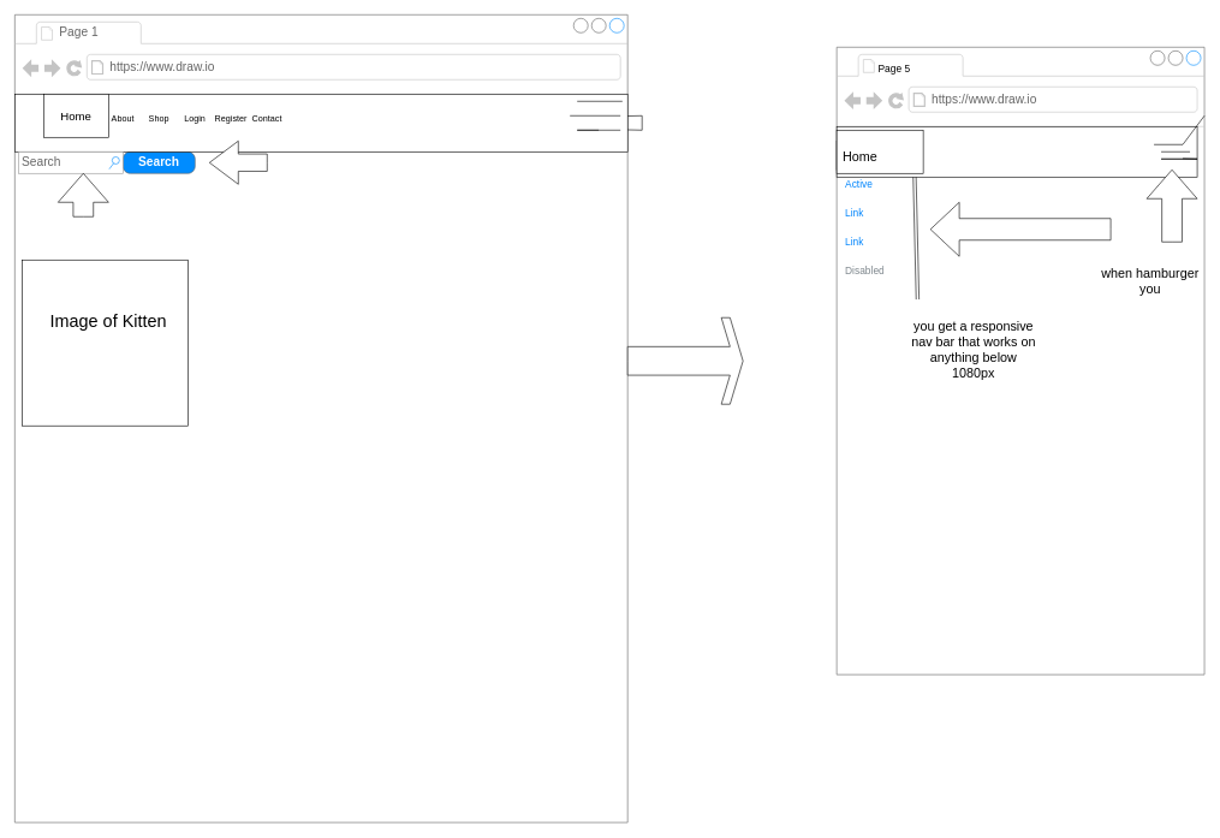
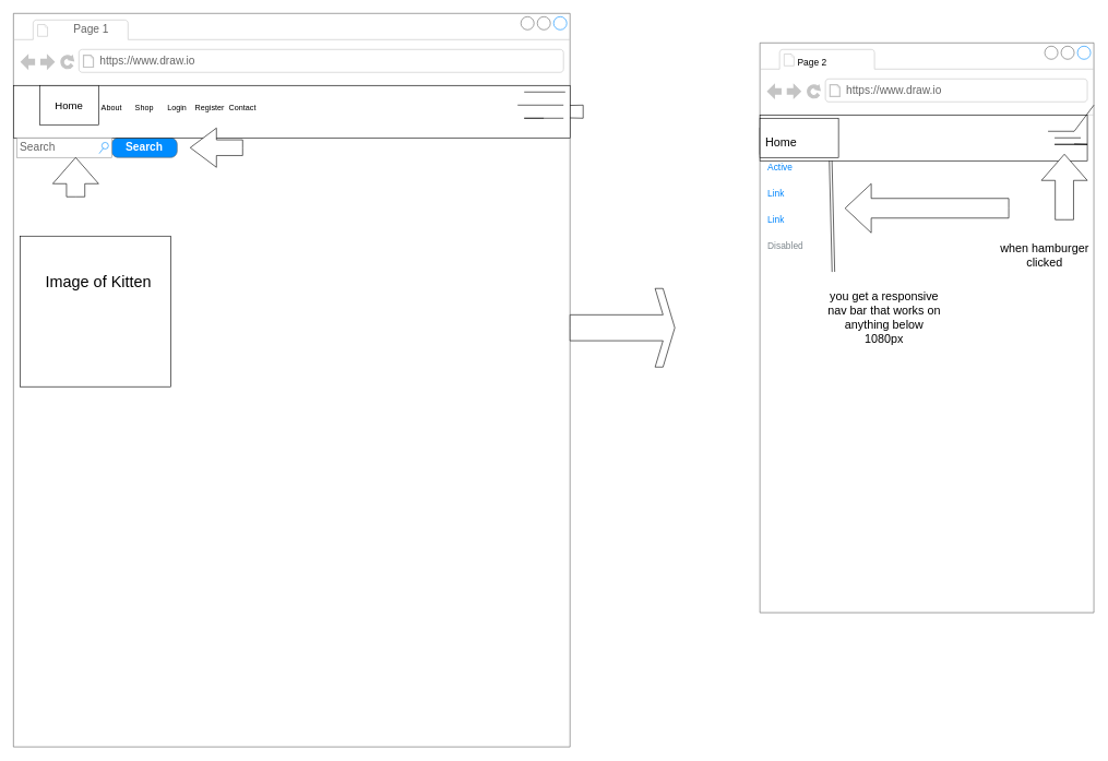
  <mxCell id="0" />
  <mxCell id="1" parent="0" />
  <mxCell id="2" value="" style="strokeWidth=1;shadow=0;dashed=0;align=center;html=1;shape=mxgraph.mockup.containers.browserWindow;rSize=0;strokeColor=#666666;strokeColor2=#008cff;strokeColor3=#c4c4c4;mainText=,;recursiveResize=0;" vertex="1" parent="1"><mxGeometry x="20" width="850" height="1120" as="geometry" y="20" /></mxCell>
- <mxCell id="3" value="Page 1" style="strokeWidth=1;shadow=0;dashed=0;align=center;html=1;shape=mxgraph.mockup.containers.anchor;fontSize=17;fontColor=#666666;align=left;whiteSpace=wrap;" vertex="1" parent="2"><mxGeometry x="60" y="12" width="110" height="26" as="geometry" /></mxCell>
+ <mxCell id="3" value="Page 1" style="strokeWidth=1;shadow=0;dashed=0;align=center;html=1;shape=mxgraph.mockup.containers.anchor;fontSize=17;fontColor=#666666;align=left;whiteSpace=wrap;" vertex="1" parent="2"><mxGeometry x="90" y="12" width="110" height="26" as="geometry" /></mxCell>
  <mxCell id="4" value="https://www.draw.io" style="strokeWidth=1;shadow=0;dashed=0;align=center;html=1;shape=mxgraph.mockup.containers.anchor;rSize=0;fontSize=17;fontColor=#666666;align=left;" vertex="1" parent="2"><mxGeometry x="130" y="60" width="250" height="26" as="geometry" /></mxCell>
  <mxCell id="5" value="Search" style="strokeWidth=1;shadow=0;dashed=0;align=center;html=1;shape=mxgraph.mockup.buttons.button;strokeColor=#666666;fontColor=#ffffff;mainText=;buttonStyle=round;fontSize=17;fontStyle=1;fillColor=#008cff;whiteSpace=wrap;" vertex="1" parent="2"><mxGeometry x="150" y="190" width="100" height="30" as="geometry" /></mxCell>
  <mxCell id="6" value="" style="rounded=0;whiteSpace=wrap;html=1;" vertex="1" parent="2"><mxGeometry y="110" width="850" height="80" as="geometry" /></mxCell>
  <mxCell id="7" value="" style="endArrow=none;html=1;rounded=0;" edge="1" parent="2" source="6" target="6"><mxGeometry width="50" height="50" relative="1" as="geometry"><mxPoint x="510" y="190" as="sourcePoint" /><mxPoint x="560" y="140" as="targetPoint" /><Array as="points"><mxPoint x="740" y="170" /></Array></mxGeometry></mxCell>
  <mxCell id="8" value="Search" style="strokeWidth=1;shadow=0;dashed=0;align=center;html=1;shape=mxgraph.mockup.forms.searchBox;strokeColor=#999999;mainText=;strokeColor2=#008cff;fontColor=#666666;fontSize=17;align=left;spacingLeft=3;whiteSpace=wrap;" vertex="1" parent="2"><mxGeometry x="5" y="190" width="145" height="30" as="geometry" /></mxCell>
  <mxCell id="9" value="" style="html=1;shadow=0;dashed=0;align=center;verticalAlign=middle;shape=mxgraph.arrows2.arrow;dy=0.6;dx=40;direction=north;notch=0;" vertex="1" parent="2"><mxGeometry x="60" y="220" width="70" height="60" as="geometry" /></mxCell>
  <mxCell id="10" value="&lt;font size=&quot;3&quot;&gt;Home&lt;/font&gt;" style="rounded=0;whiteSpace=wrap;html=1;" vertex="1" parent="2"><mxGeometry x="40" y="110" width="90" height="60" as="geometry" /></mxCell>
  <mxCell id="11" value="" style="html=1;shadow=0;dashed=0;align=center;verticalAlign=middle;shape=mxgraph.arrows2.arrow;dy=0.6;dx=40;flipH=1;notch=0;" vertex="1" parent="2"><mxGeometry x="270" y="175" width="80" height="60" as="geometry" /></mxCell>
  <mxCell id="12" value="" style="whiteSpace=wrap;html=1;aspect=fixed;" vertex="1" parent="2"><mxGeometry x="10" y="340" width="230" height="230" as="geometry" /></mxCell>
- <mxCell id="13" value="&lt;font style=&quot;font-size: 24px;&quot;&gt;I&lt;font style=&quot;&quot;&gt;m&lt;/font&gt;&lt;font style=&quot;&quot;&gt;age of Kitten&lt;/font&gt;&lt;/font&gt;" style="text;strokeColor=none;align=center;fillColor=none;html=1;verticalAlign=middle;whiteSpace=wrap;rounded=0;" vertex="1" parent="2"><mxGeometry x="30" y="375" width="200" height="100" as="geometry" /></mxCell>
+ <mxCell id="13" value="&lt;font style=&quot;font-size: 24px;&quot;&gt;I&lt;font style=&quot;&quot;&gt;m&lt;/font&gt;&lt;font style=&quot;&quot;&gt;age of Kitten&lt;/font&gt;&lt;/font&gt;" style="text;strokeColor=none;align=center;fillColor=none;html=1;verticalAlign=middle;whiteSpace=wrap;rounded=0;" vertex="1" parent="2"><mxGeometry x="30" y="360" width="200" height="100" as="geometry" /></mxCell>
  <mxCell id="14" value="About" style="text;strokeColor=none;align=center;fillColor=none;html=1;verticalAlign=middle;whiteSpace=wrap;rounded=0;" vertex="1" parent="1"><mxGeometry x="140" y="150" width="60" height="30" as="geometry" /></mxCell>
  <mxCell id="15" value="Shop" style="text;strokeColor=none;align=center;fillColor=none;html=1;verticalAlign=middle;whiteSpace=wrap;rounded=0;" vertex="1" parent="1"><mxGeometry x="190" y="150" width="60" height="30" as="geometry" /></mxCell>
  <mxCell id="16" value="Login" style="text;strokeColor=none;align=center;fillColor=none;html=1;verticalAlign=middle;whiteSpace=wrap;rounded=0;" vertex="1" parent="1"><mxGeometry x="240" y="150" width="60" height="30" as="geometry" /></mxCell>
  <mxCell id="17" value="Register" style="text;strokeColor=none;align=center;fillColor=none;html=1;verticalAlign=middle;whiteSpace=wrap;rounded=0;" vertex="1" parent="1"><mxGeometry x="290" y="150" width="60" height="30" as="geometry" /></mxCell>
  <mxCell id="18" value="Contact" style="text;strokeColor=none;align=center;fillColor=none;html=1;verticalAlign=middle;whiteSpace=wrap;rounded=0;" vertex="1" parent="1"><mxGeometry x="340" y="150" width="60" height="30" as="geometry" /></mxCell>
  <mxCell id="19" value="" style="endArrow=none;html=1;rounded=0;entryX=0.662;entryY=0.959;entryDx=0;entryDy=0;entryPerimeter=0;" edge="1" parent="1"><mxGeometry width="50" height="50" relative="1" as="geometry"><mxPoint x="800" y="140" as="sourcePoint" /><mxPoint x="862.7" y="140" as="targetPoint" /></mxGeometry></mxCell>
  <mxCell id="20" value="" style="endArrow=none;html=1;rounded=0;" edge="1" parent="1"><mxGeometry width="50" height="50" relative="1" as="geometry"><mxPoint x="860" y="160" as="sourcePoint" /><mxPoint x="790" y="160" as="targetPoint" /><Array as="points" /></mxGeometry></mxCell>
  <mxCell id="21" value="" style="endArrow=none;html=1;rounded=0;" edge="1" parent="1"><mxGeometry width="50" height="50" relative="1" as="geometry"><mxPoint x="830" y="180" as="sourcePoint" /><mxPoint x="860" y="180" as="targetPoint" /><Array as="points"><mxPoint x="800" y="180" /><mxPoint x="830" y="180" /></Array></mxGeometry></mxCell>
  <mxCell id="22" value="" style="html=1;shadow=0;dashed=0;align=center;verticalAlign=middle;shape=mxgraph.arrows2.sharpArrow;dy1=0.67;dx1=18;dx2=18;notch=0;" vertex="1" parent="1"><mxGeometry x="870" y="440" width="160" height="120" as="geometry" /></mxCell>
  <mxCell id="23" value="" style="strokeWidth=1;shadow=0;dashed=0;align=center;html=1;shape=mxgraph.mockup.containers.browserWindow;rSize=0;strokeColor=#666666;strokeColor2=#008cff;strokeColor3=#c4c4c4;mainText=,;recursiveResize=0;" vertex="1" parent="1"><mxGeometry x="1160" y="65" width="510" height="870" as="geometry" /></mxCell>
  <mxCell id="24" value="https://www.draw.io" style="strokeWidth=1;shadow=0;dashed=0;align=center;html=1;shape=mxgraph.mockup.containers.anchor;rSize=0;fontSize=17;fontColor=#666666;align=left;" vertex="1" parent="23"><mxGeometry x="130" y="60" width="250" height="26" as="geometry" /></mxCell>
  <mxCell id="25" value="" style="swimlane;shape=mxgraph.bootstrap.anchor;strokeColor=none;fillColor=none;fontColor=#0085FC;fontStyle=0;childLayout=stackLayout;horizontal=1;startSize=0;horizontalStack=0;resizeParent=1;resizeParentMax=0;resizeLast=0;collapsible=0;marginBottom=0;whiteSpace=wrap;html=1;" vertex="1" parent="23"><mxGeometry y="170" width="150" height="160" as="geometry" /></mxCell>
  <mxCell id="26" value="Active" style="text;strokeColor=inherit;align=left;verticalAlign=middle;spacingLeft=10;spacingRight=10;overflow=hidden;points=[[0,0.5],[1,0.5]];portConstraint=eastwest;rotatable=0;whiteSpace=wrap;html=1;shape=mxgraph.bootstrap.leftButton;rSize=5;fillColor=inherit;fontColor=inherit;fontSize=14;" vertex="1" parent="25"><mxGeometry width="150" height="40" as="geometry" /></mxCell>
  <mxCell id="27" value="Link" style="text;strokeColor=inherit;align=left;verticalAlign=middle;spacingLeft=10;spacingRight=10;overflow=hidden;points=[[0,0.5],[1,0.5]];portConstraint=eastwest;rotatable=0;whiteSpace=wrap;html=1;rSize=5;fillColor=inherit;fontColor=inherit;fontSize=14;" vertex="1" parent="25"><mxGeometry y="40" width="150" height="40" as="geometry" /></mxCell>
  <mxCell id="28" value="Link" style="text;strokeColor=inherit;align=left;verticalAlign=middle;spacingLeft=10;spacingRight=10;overflow=hidden;points=[[0,0.5],[1,0.5]];portConstraint=eastwest;rotatable=0;whiteSpace=wrap;html=1;rSize=5;fillColor=inherit;fontColor=inherit;fontSize=14;" vertex="1" parent="25"><mxGeometry y="80" width="150" height="40" as="geometry" /></mxCell>
  <mxCell id="29" value="Disabled" style="text;strokeColor=inherit;align=left;verticalAlign=middle;spacingLeft=10;spacingRight=10;overflow=hidden;points=[[0,0.5],[1,0.5]];portConstraint=eastwest;rotatable=0;whiteSpace=wrap;html=1;shape=mxgraph.bootstrap.rightButton;rSize=5;fillColor=inherit;fontColor=#7D868C;fontSize=14;" vertex="1" parent="25"><mxGeometry y="120" width="150" height="40" as="geometry" /></mxCell>
  <mxCell id="30" value="" style="rounded=0;whiteSpace=wrap;html=1;" vertex="1" parent="23"><mxGeometry y="130" width="70" height="40" as="geometry" /></mxCell>
  <mxCell id="31" value="&lt;span style=&quot;font-size: 14px;&quot;&gt;Home&lt;/span&gt;" style="text;strokeColor=none;align=center;fillColor=none;html=1;verticalAlign=middle;whiteSpace=wrap;rounded=0;" vertex="1" parent="23"><mxGeometry y="140" width="60" height="30" as="geometry" /></mxCell>
  <mxCell id="32" value="" style="shape=link;html=1;rounded=0;entryX=0.22;entryY=1.007;entryDx=0;entryDy=0;entryPerimeter=0;exitX=0.22;exitY=0.402;exitDx=0;exitDy=0;exitPerimeter=0;" edge="1" parent="23" source="23"><mxGeometry width="100" relative="1" as="geometry"><mxPoint x="-40" y="290" as="sourcePoint" /><mxPoint x="107.8" y="170.42" as="targetPoint" /></mxGeometry></mxCell>
  <mxCell id="33" value="" style="rounded=0;whiteSpace=wrap;html=1;" vertex="1" parent="23"><mxGeometry y="110" width="500" height="70" as="geometry" /></mxCell>
  <mxCell id="34" value="" style="html=1;shadow=0;dashed=0;align=center;verticalAlign=middle;shape=mxgraph.arrows2.arrow;dy=0.6;dx=40;direction=north;notch=0;" vertex="1" parent="23"><mxGeometry x="430" y="170" width="70" height="100" as="geometry" /></mxCell>
  <mxCell id="35" value="" style="rounded=0;whiteSpace=wrap;html=1;" vertex="1" parent="23"><mxGeometry y="115" width="120" height="60" as="geometry" /></mxCell>
  <mxCell id="36" value="&lt;font style=&quot;font-size: 18px;&quot;&gt;&amp;nbsp; &amp;nbsp;Home&lt;/font&gt;" style="text;strokeColor=none;align=center;fillColor=none;html=1;verticalAlign=middle;whiteSpace=wrap;rounded=0;" vertex="1" parent="23"><mxGeometry x="-10" y="135" width="70" height="35" as="geometry" /></mxCell>
- <mxCell id="37" value="&lt;span style=&quot;font-size: 18px;&quot;&gt;when hamburger you&lt;/span&gt;" style="text;strokeColor=none;align=center;fillColor=none;html=1;verticalAlign=middle;whiteSpace=wrap;rounded=0;" vertex="1" parent="23"><mxGeometry x="360" y="280" width="150" height="90" as="geometry" /></mxCell>
+ <mxCell id="37" value="&lt;span style=&quot;font-size: 18px;&quot;&gt;when hamburger clicked&lt;/span&gt;" style="text;strokeColor=none;align=center;fillColor=none;html=1;verticalAlign=middle;whiteSpace=wrap;rounded=0;" vertex="1" parent="23"><mxGeometry x="360" y="280" width="150" height="90" as="geometry" /></mxCell>
  <mxCell id="38" value="" style="html=1;shadow=0;dashed=0;align=center;verticalAlign=middle;shape=mxgraph.arrows2.arrow;dy=0.6;dx=40;flipH=1;notch=0;" vertex="1" parent="23"><mxGeometry x="130" y="215" width="250" height="75" as="geometry" /></mxCell>
  <mxCell id="39" value="&lt;span style=&quot;font-size: 18px;&quot;&gt;you get a responsive nav bar that works on anything below 1080px&lt;/span&gt;" style="text;strokeColor=none;align=center;fillColor=none;html=1;verticalAlign=middle;whiteSpace=wrap;rounded=0;" vertex="1" parent="23"><mxGeometry x="100" y="320" width="180" height="200" as="geometry" /></mxCell>
- <mxCell id="40" value="&lt;font style=&quot;font-size: 14px;&quot;&gt;Page 5&lt;/font&gt;" style="text;strokeColor=none;align=center;fillColor=none;html=1;verticalAlign=middle;whiteSpace=wrap;rounded=0;" vertex="1" parent="23"><mxGeometry x="-20" y="15" width="200" height="30" as="geometry" /></mxCell>
+ <mxCell id="40" value="&lt;font style=&quot;font-size: 14px;&quot;&gt;Page 2&lt;/font&gt;" style="text;strokeColor=none;align=center;fillColor=none;html=1;verticalAlign=middle;whiteSpace=wrap;rounded=0;" vertex="1" parent="23"><mxGeometry x="-20" y="15" width="200" height="30" as="geometry" /></mxCell>
  <mxCell id="41" value="" style="endArrow=none;html=1;rounded=0;" edge="1" parent="1" target="23"><mxGeometry width="50" height="50" relative="1" as="geometry"><mxPoint x="1600" y="200" as="sourcePoint" /><mxPoint x="1180" y="330" as="targetPoint" /><Array as="points"><mxPoint x="1640" y="200" /></Array></mxGeometry></mxCell>
  <mxCell id="42" value="" style="endArrow=none;html=1;rounded=0;" edge="1" parent="1"><mxGeometry width="50" height="50" relative="1" as="geometry"><mxPoint x="1610" y="210" as="sourcePoint" /><mxPoint x="1650" y="210" as="targetPoint" /><Array as="points"><mxPoint x="1650" y="210" /></Array></mxGeometry></mxCell>
  <mxCell id="43" value="" style="endArrow=none;html=1;rounded=0;" edge="1" parent="1"><mxGeometry width="50" height="50" relative="1" as="geometry"><mxPoint x="1640" y="219.245" as="sourcePoint" /><mxPoint x="1660" y="220" as="targetPoint" /><Array as="points"><mxPoint x="1660" y="220" /><mxPoint x="1610" y="220" /></Array></mxGeometry></mxCell>
